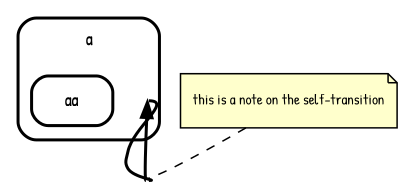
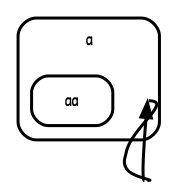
  digraph {
    compound=true
    fontname="Patrick Hand"
    fontsize=12
    nodesep=0.3
    ordering=out
    penwidth=2.0
    ranksep=0.1
    splines=true
    node [fillcolor="#FFFFFF01" fontname="Patrick Hand" fontsize=12 penwidth=2.0 shape=point style=invis]
    edge [arrowhead=none fontname="Patrick Hand" fontsize=10 penwidth=2]
    a [fixedsize=true height=0 margin=0 width=0]
    n2 [label=<         <table align="center" cellborder="0" border="2" style="rounded" width="48">           <tr><td width="48" cellpadding="7">aa</td></tr>         </table>       > margin=0 shape=plaintext style=filled]
    self_tr_a_a_1 [fixedsize=true height=0 width=0]
-   n4 [color=black fillcolor="#ffffcc" fontcolor=black fontsize=10 label="this is a note on the self-transition\l" penwidth=1.0 shape=note style=filled]
    subgraph cluster_1 {
      label=<     <table cellborder="0" border="0">       <tr><td>a</td></tr>     </table>     >
      style=rounded
      a
      n2
    }
    a -> self_tr_a_a_1 [headport=e label="    \l" tailport=e]
    self_tr_a_a_1 -> a [tailport=w arrowhead=""]
-   n4 -> self_tr_a_a_1 [arrowtail=none style=dashed weight=0 penwidth=""]
  }
